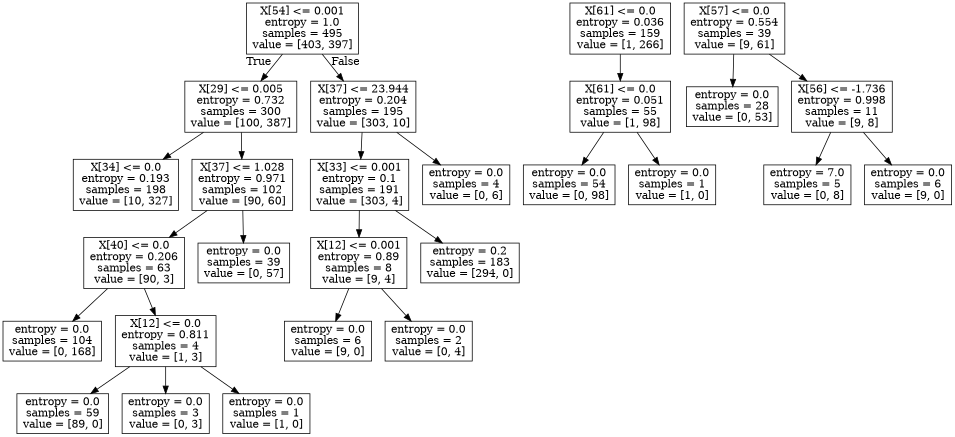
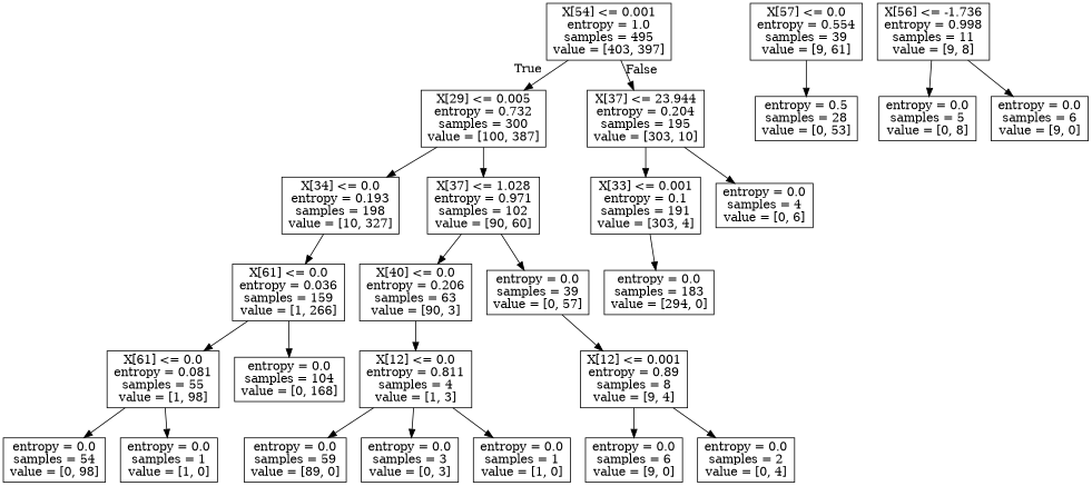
  digraph {
    node [shape=box]
    n1 [label="X[54] <= 0.001\nentropy = 1.0\nsamples = 495\nvalue = [403, 397]"]
    n2 [label="X[29] <= 0.005\nentropy = 0.732\nsamples = 300\nvalue = [100, 387]"]
    n3 [label="X[37] <= 23.944\nentropy = 0.204\nsamples = 195\nvalue = [303, 10]"]
    n4 [label="X[34] <= 0.0\nentropy = 0.193\nsamples = 198\nvalue = [10, 327]"]
    n5 [label="X[37] <= 1.028\nentropy = 0.971\nsamples = 102\nvalue = [90, 60]"]
    n6 [label="X[33] <= 0.001\nentropy = 0.1\nsamples = 191\nvalue = [303, 4]"]
    n7 [label="entropy = 0.0\nsamples = 4\nvalue = [0, 6]"]
    n8 [label="X[61] <= 0.0\nentropy = 0.036\nsamples = 159\nvalue = [1, 266]"]
    n9 [label="X[40] <= 0.0\nentropy = 0.206\nsamples = 63\nvalue = [90, 3]"]
    n10 [label="entropy = 0.0\nsamples = 39\nvalue = [0, 57]"]
    n11 [label="X[57] <= 0.0\nentropy = 0.554\nsamples = 39\nvalue = [9, 61]"]
-   n12 [label="entropy = 0.0\nsamples = 28\nvalue = [0, 53]"]
+   n12 [label="entropy = 0.5\nsamples = 28\nvalue = [0, 53]"]
    n13 [label="X[56] <= -1.736\nentropy = 0.998\nsamples = 11\nvalue = [9, 8]"]
-   n14 [label="X[61] <= 0.0\nentropy = 0.051\nsamples = 55\nvalue = [1, 98]"]
+   n14 [label="X[61] <= 0.0\nentropy = 0.081\nsamples = 55\nvalue = [1, 98]"]
    n15 [label="entropy = 0.0\nsamples = 104\nvalue = [0, 168]"]
-   n16 [label="entropy = 7.0\nsamples = 5\nvalue = [0, 8]"]
+   n16 [label="entropy = 0.0\nsamples = 5\nvalue = [0, 8]"]
    n17 [label="entropy = 0.0\nsamples = 6\nvalue = [9, 0]"]
    n18 [label="entropy = 0.0\nsamples = 54\nvalue = [0, 98]"]
    n19 [label="entropy = 0.0\nsamples = 1\nvalue = [1, 0]"]
    n20 [label="X[12] <= 0.0\nentropy = 0.811\nsamples = 4\nvalue = [1, 3]"]
    n21 [label="entropy = 0.0\nsamples = 59\nvalue = [89, 0]"]
    n22 [label="entropy = 0.0\nsamples = 3\nvalue = [0, 3]"]
    n23 [label="entropy = 0.0\nsamples = 1\nvalue = [1, 0]"]
    n24 [label="X[12] <= 0.001\nentropy = 0.89\nsamples = 8\nvalue = [9, 4]"]
-   n25 [label="entropy = 0.2\nsamples = 183\nvalue = [294, 0]"]
+   n25 [label="entropy = 0.0\nsamples = 183\nvalue = [294, 0]"]
    n26 [label="entropy = 0.0\nsamples = 6\nvalue = [9, 0]"]
    n27 [label="entropy = 0.0\nsamples = 2\nvalue = [0, 4]"]
    n1 -> n2 [headlabel=True labelangle=45 labeldistance=2.5]
    n1 -> n3 [headlabel=False labelangle=-45 labeldistance=2.5]
    n2 -> n4
    n2 -> n5
    n3 -> n6
    n3 -> n7
+   n4 -> n8
    n5 -> n9
    n5 -> n10
-   n6 -> n24
+   n10 -> n24
    n6 -> n25
    n8 -> n14
-   n9 -> n15
+   n8 -> n15
    n9 -> n20
    n11 -> n12
-   n11 -> n13
    n13 -> n16
    n13 -> n17
    n14 -> n18
    n14 -> n19
    n20 -> n21
    n20 -> n22
    n20 -> n23
    n24 -> n26
    n24 -> n27
  }
